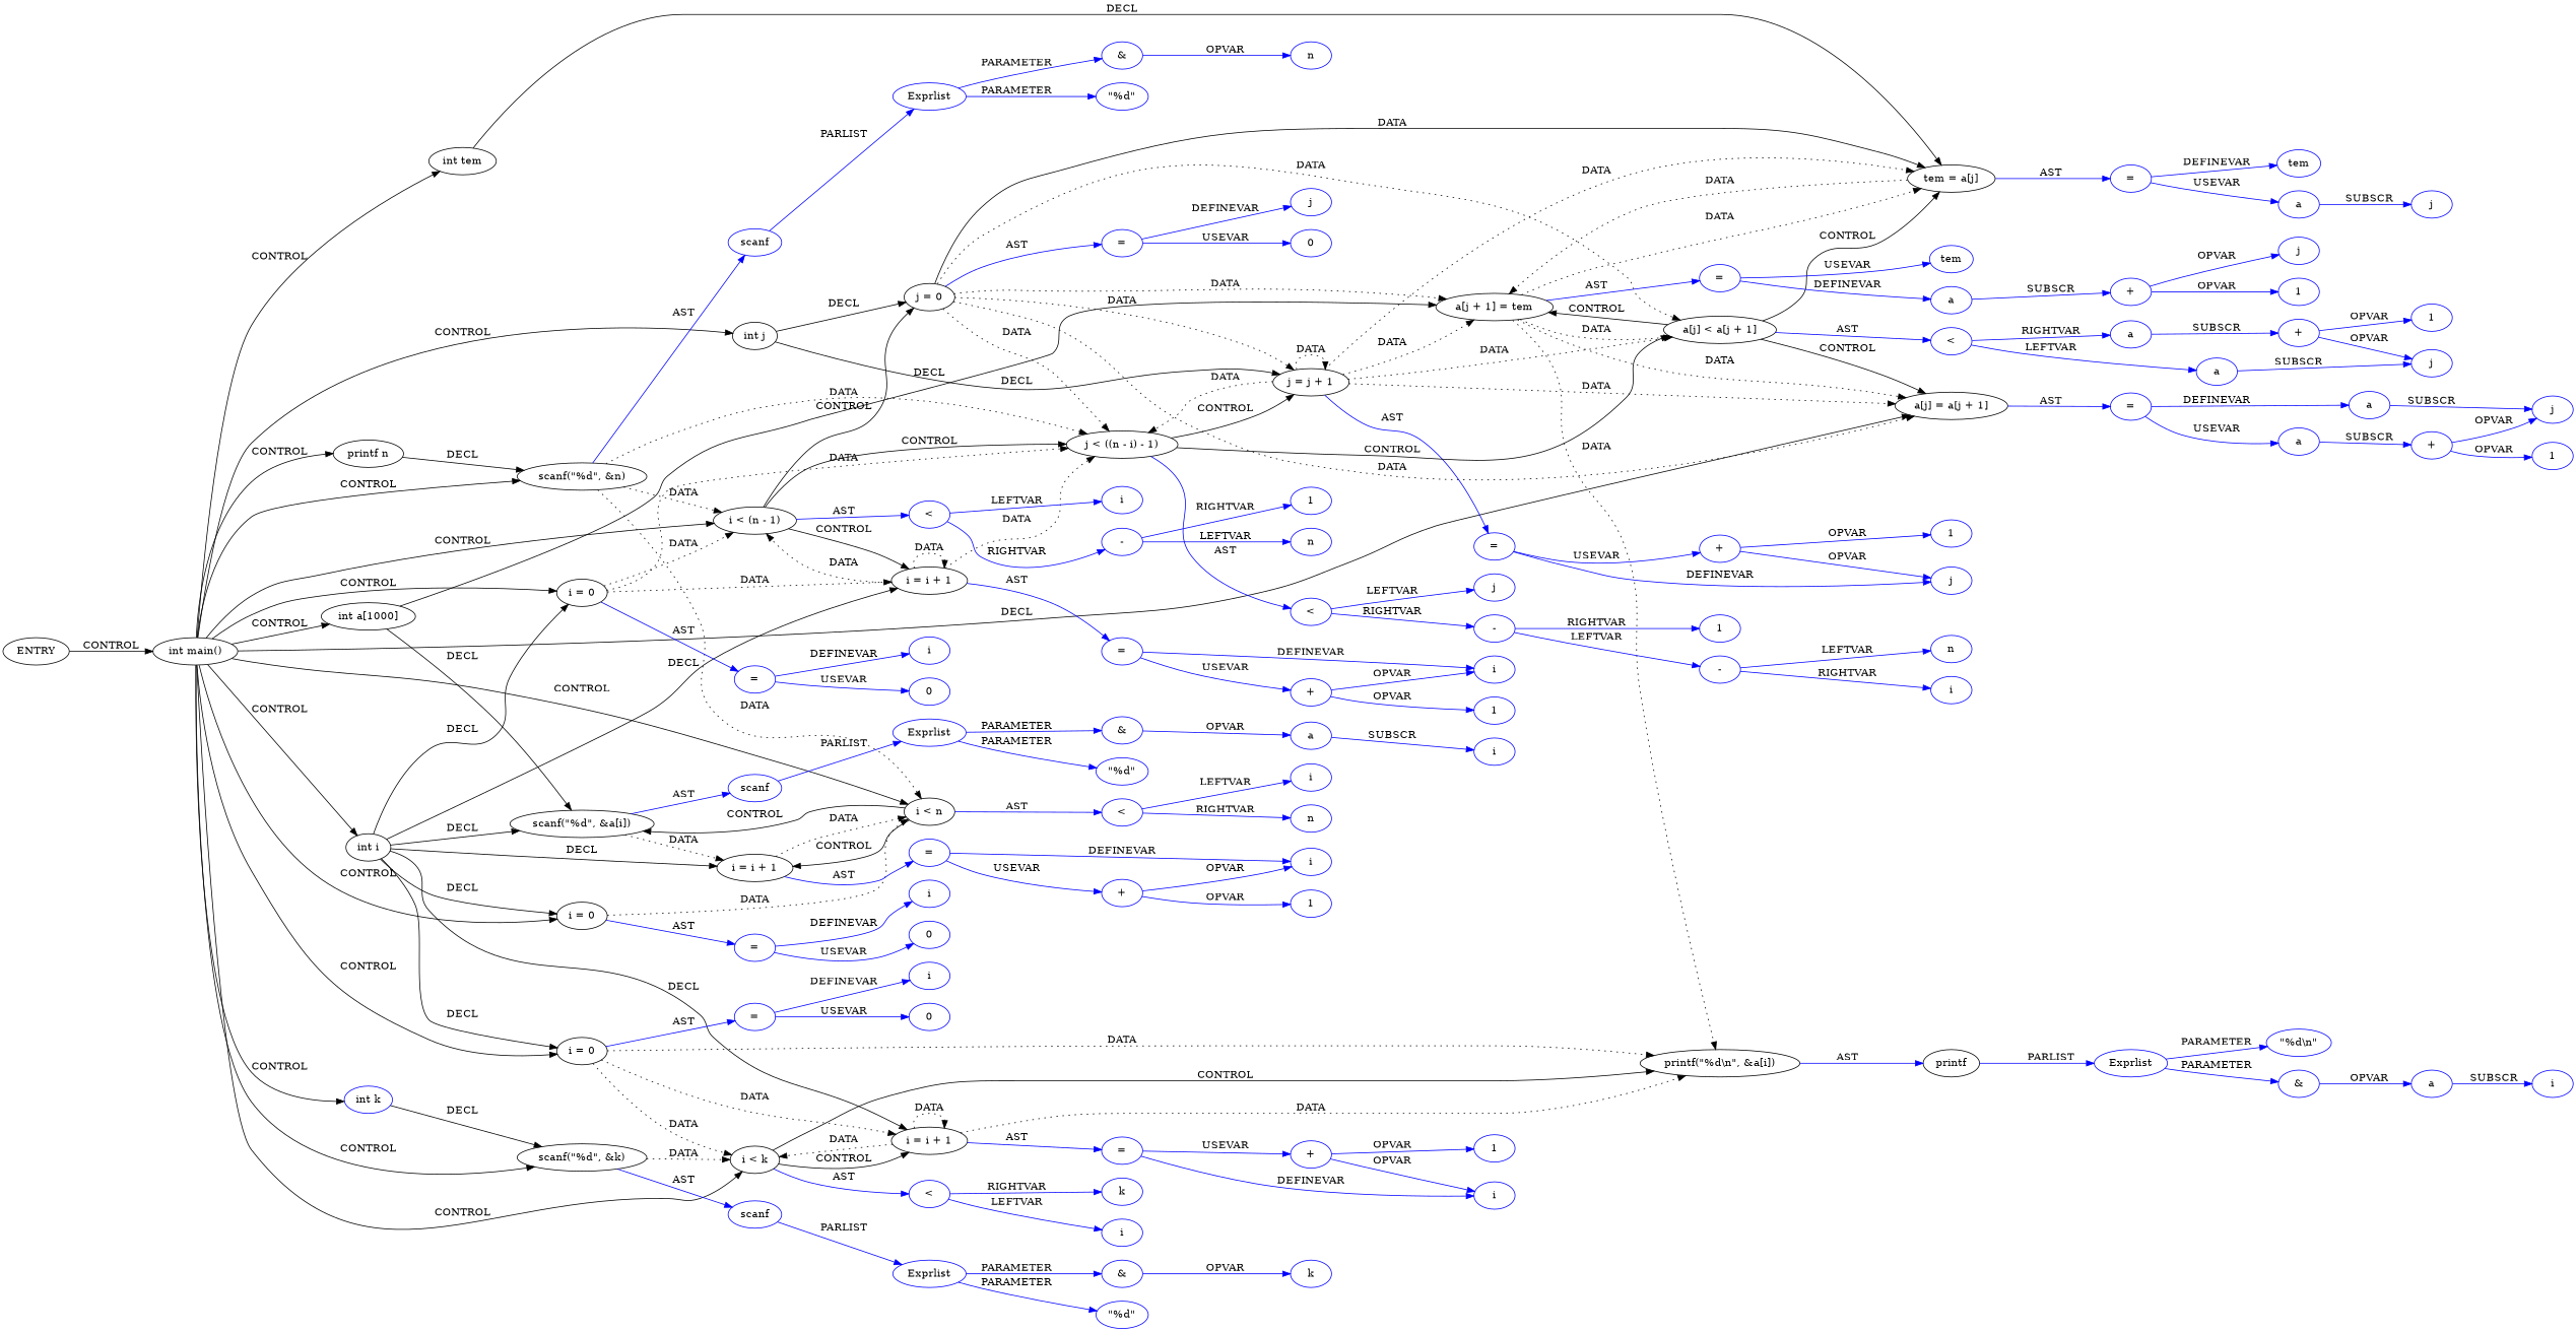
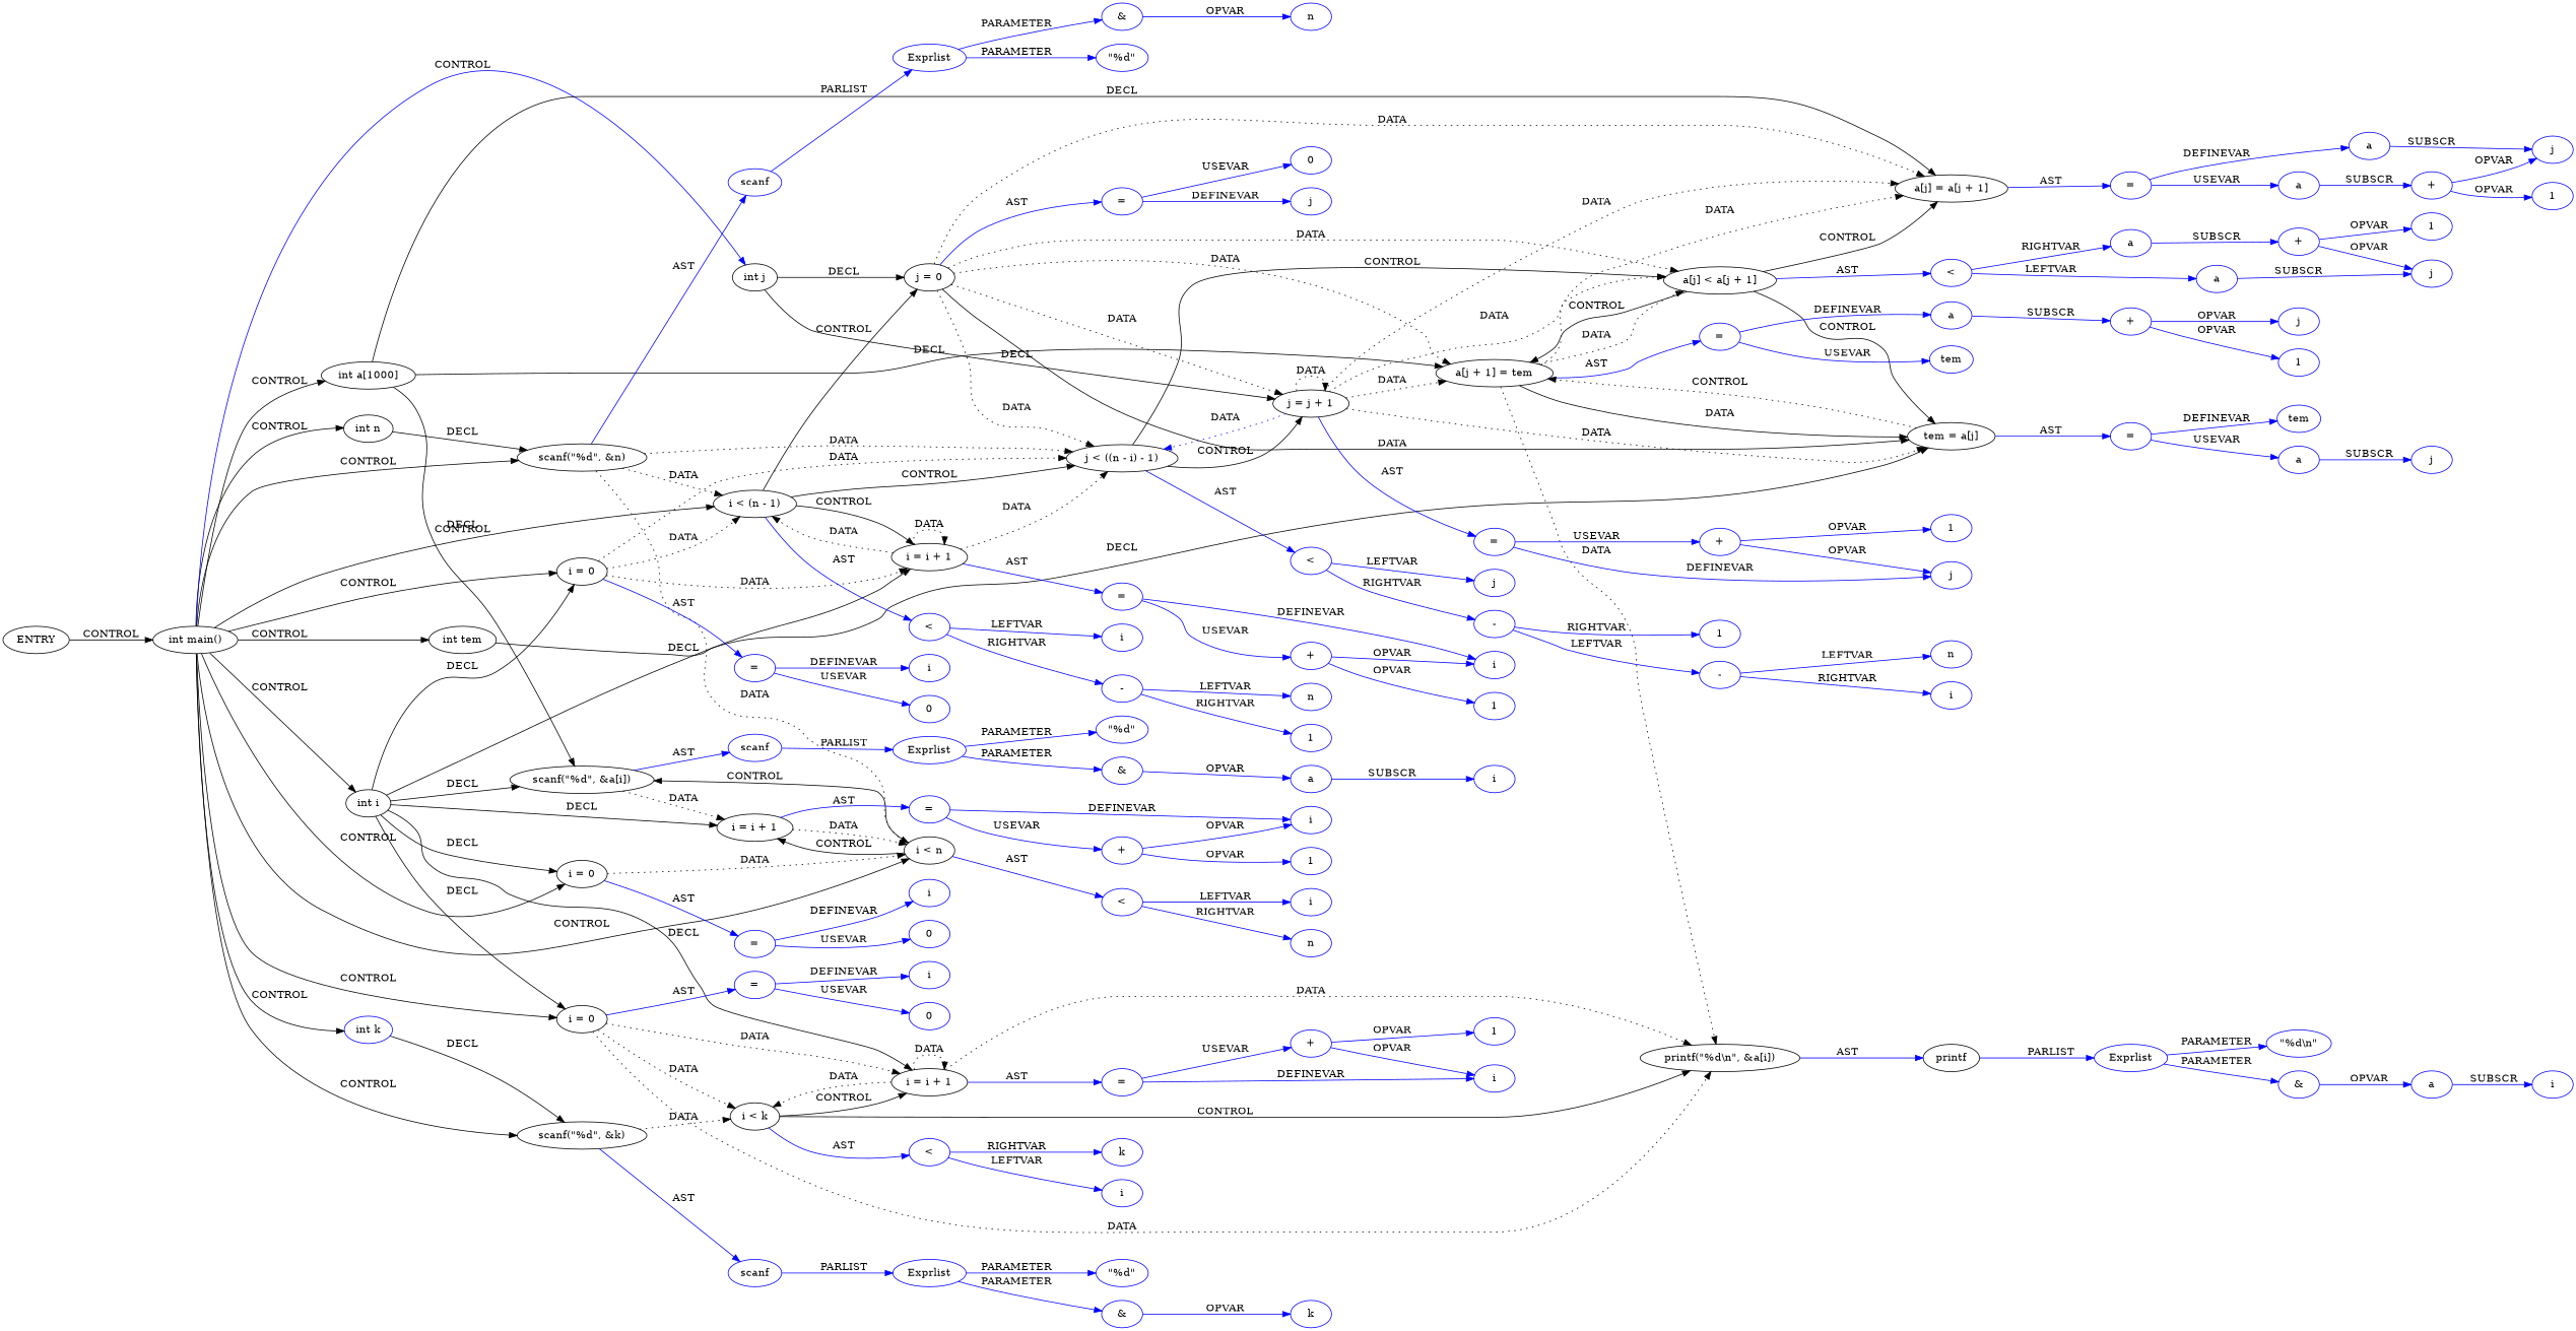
  digraph {
    rankdir=LR
    node [coord=13 type=VAR color=blue]
    edge [color=blue]
    n1 [coord=-1 label=ENTRY type=ENTRY color=""]
    n2 [coord=2 label="int main()" type=CONTROL color=""]
    n3 [coord=4 label="int a[1000]" type=DECL varname=a vartype="int[]" color=""]
-   n4 [coord=4 label="printf n" type=DECL varname=n vartype=int color=""]
+   n4 [coord=4 label="int n" type=DECL varname=n vartype=int color=""]
    n5 [coord=4 label="int k" type=DECL varname=k vartype=int]
    n6 [coord=4 label="int i" type=DECL varname=i vartype=int color=""]
    n7 [coord=4 label="int j" type=DECL varname=j vartype=int color=""]
    n8 [coord=4 label="int tem" type=DECL varname=tem vartype=int color=""]
    n9 [coord=5 label="scanf(\"%d\", &n)" type=CALL color=""]
    n10 [coord=6 label="i = 0" type=ASSIGN color=""]
    n11 [coord=6 label="i < n" type=CONTROL color=""]
    n12 [coord=10 label="scanf(\"%d\", &k)" type=CALL color=""]
    n13 [coord=11 label="i = 0" type=ASSIGN color=""]
    n14 [coord=11 label="i < (n - 1)" type=CONTROL color=""]
    n15 [coord=24 label="i = 0" type=ASSIGN color=""]
    n16 [coord=24 label="i < k" type=CONTROL color=""]
    n17 [coord=8 label="scanf(\"%d\", &a[i])" type=CALL color=""]
    n18 [coord=18 label="a[j] = a[j + 1]" type=ASSIGN color=""]
    n19 [coord=19 label="a[j + 1] = tem" type=ASSIGN color=""]
    n20 [coord=6 label="i = i + 1" type=ASSIGN color=""]
    n21 [coord=11 label="i = i + 1" type=ASSIGN color=""]
    n22 [coord=24 label="i = i + 1" type=ASSIGN color=""]
    n23 [label="j = 0" type=ASSIGN color=""]
    n24 [label="j = j + 1" type=ASSIGN color=""]
    n25 [coord=17 label="tem = a[j]" type=ASSIGN color=""]
    n26 [coord=5 label=scanf type=FUNCNAME]
    n27 [label="j < ((n - i) - 1)" type=CONTROL color=""]
    n28 [coord=6 label="=" type=ASSIGNOP]
    n29 [coord=6 label="<" type=OP]
    n30 [coord=10 label=scanf type=FUNCNAME]
    n31 [coord=11 label="=" type=ASSIGNOP]
    n32 [coord=11 label="<" type=OP]
    n33 [coord=26 label="printf(\"%d\\n\", &a[i])" type=CALL color=""]
    n34 [coord=24 label="=" type=ASSIGNOP]
    n35 [coord=24 label="<" type=OP]
    n36 [coord=8 label=scanf type=FUNCNAME]
    n37 [coord=18 label="=" type=ASSIGNOP]
    n38 [coord=15 label="a[j] < a[j + 1]" type=CONTROL color=""]
    n39 [coord=19 label="=" type=ASSIGNOP]
    n40 [coord=6 label="=" type=ASSIGNOP]
    n41 [coord=11 label="=" type=ASSIGNOP]
    n42 [coord=24 label="=" type=ASSIGNOP]
    n43 [label="=" type=ASSIGNOP]
    n44 [label="=" type=ASSIGNOP]
    n45 [coord=17 label="=" type=ASSIGNOP]
    n46 [coord=5 label=Exprlist type=EXPRS]
    n47 [label="<" type=OP]
    n48 [coord=5 label="\"%d\"" type=CONST]
    n49 [coord=5 label="&" type=OP]
    n50 [coord=5 label=n]
    n51 [coord=6 label=i]
    n52 [coord=6 label=0 type=CONST]
    n53 [coord=6 label=i]
    n54 [coord=6 label=n]
    n55 [coord=8 label=Exprlist type=EXPRS]
    n56 [coord=8 label="\"%d\"" type=CONST]
    n57 [coord=8 label="&" type=OP]
    n58 [coord=8 label=a type=ARRVAR]
    n59 [coord=8 label=i]
    n60 [coord=6 label=i]
    n61 [coord=6 label="+" type=OP]
    n62 [coord=6 label=1 type=CONST]
    n63 [coord=10 label=Exprlist type=EXPRS]
    n64 [coord=10 label="\"%d\"" type=CONST]
    n65 [coord=10 label="&" type=OP]
    n66 [coord=10 label=k]
    n67 [coord=11 label=i]
    n68 [coord=11 label=0 type=CONST]
    n69 [coord=11 label=i]
    n70 [coord=11 label="-" type=OP]
    n71 [label=j]
    n72 [label=0 type=CONST]
    n73 [coord=15 label="<" type=OP]
    n74 [label=j]
    n75 [label="-" type=OP]
    n76 [coord=15 label=a type=ARRVAR]
    n77 [coord=15 label=a type=ARRVAR]
    n78 [coord=17 label=tem]
    n79 [coord=17 label=a type=ARRVAR]
    n80 [coord=17 label=j]
    n81 [coord=18 label=a type=ARRVAR]
    n82 [coord=18 label=a type=ARRVAR]
    n83 [coord=18 label=j]
    n84 [coord=18 label="+" type=OP]
    n85 [coord=18 label=1 type=CONST]
    n86 [coord=19 label=a type=ARRVAR]
    n87 [coord=19 label=tem]
    n88 [color=black coord=26 label=printf type=FUNCNAME]
    n89 [coord=19 label="+" type=OP]
    n90 [coord=19 label=j]
    n91 [coord=19 label=1 type=CONST]
    n92 [coord=15 label=j]
    n93 [coord=15 label="+" type=OP]
    n94 [coord=15 label=1 type=CONST]
    n95 [label=j]
    n96 [label="+" type=OP]
    n97 [label=1 type=CONST]
    n98 [label="-" type=OP]
    n99 [label=1 type=CONST]
    n100 [label=n]
    n101 [label=i]
    n102 [coord=11 label=i]
    n103 [coord=11 label="+" type=OP]
    n104 [coord=11 label=1 type=CONST]
    n105 [coord=11 label=n]
    n106 [coord=11 label=1 type=CONST]
    n107 [coord=24 label=i]
    n108 [coord=24 label=0 type=CONST]
    n109 [coord=24 label=i]
    n110 [coord=24 label=k]
    n111 [coord=26 label=Exprlist type=EXPRS]
    n112 [coord=26 label="\"%d\\n\"" type=CONST]
    n113 [coord=26 label="&" type=OP]
    n114 [coord=26 label=a type=ARRVAR]
    n115 [coord=26 label=i]
    n116 [coord=24 label=i]
    n117 [coord=24 label="+" type=OP]
    n118 [coord=24 label=1 type=CONST]
    n1 -> n2 [label=CONTROL color=""]
    n2 -> n3 [label=CONTROL color=""]
    n2 -> n4 [label=CONTROL color=""]
    n2 -> n5 [label=CONTROL color=""]
    n2 -> n6 [label=CONTROL color=""]
-   n2 -> n7 [label=CONTROL color=""]
+   n2 -> n7 [label=CONTROL]
    n2 -> n8 [label=CONTROL color=""]
    n2 -> n9 [label=CONTROL color=""]
    n2 -> n10 [label=CONTROL color=""]
    n2 -> n11 [label=CONTROL color=""]
    n2 -> n12 [label=CONTROL color=""]
    n2 -> n13 [label=CONTROL color=""]
    n2 -> n14 [label=CONTROL color=""]
    n2 -> n15 [label=CONTROL color=""]
-   n2 -> n16 [label=CONTROL color=""]
    n3 -> n17 [label=DECL color=""]
-   n2 -> n18 [label=DECL color=""]
+   n3 -> n18 [label=DECL color=""]
    n3 -> n19 [label=DECL color=""]
    n4 -> n9 [label=DECL color=""]
    n5 -> n12 [label=DECL color=""]
    n6 -> n10 [label=DECL color=""]
    n6 -> n13 [label=DECL color=""]
    n6 -> n15 [label=DECL color=""]
    n6 -> n17 [label=DECL color=""]
    n6 -> n20 [label=DECL color=""]
    n6 -> n21 [label=DECL color=""]
    n6 -> n22 [label=DECL color=""]
    n7 -> n23 [label=DECL color=""]
    n7 -> n24 [label=DECL color=""]
    n8 -> n25 [label=DECL color=""]
    n9 -> n11 [label=DATA style=dotted color=""]
    n9 -> n14 [label=DATA style=dotted color=""]
    n9 -> n26 [label=AST]
    n9 -> n27 [label=DATA style=dotted color=""]
    n10 -> n11 [label=DATA style=dotted color=""]
    n10 -> n28 [label=AST]
    n11 -> n17 [label=CONTROL color=""]
    n11 -> n20 [label=CONTROL color=""]
    n11 -> n29 [label=AST]
    n12 -> n16 [label=DATA style=dotted color=""]
    n12 -> n30 [label=AST]
    n13 -> n14 [label=DATA style=dotted color=""]
    n13 -> n21 [label=DATA style=dotted color=""]
    n13 -> n27 [label=DATA style=dotted color=""]
    n13 -> n31 [label=AST]
    n14 -> n21 [label=CONTROL color=""]
    n14 -> n23 [label=CONTROL color=""]
    n14 -> n27 [label=CONTROL color=""]
    n14 -> n32 [label=AST]
    n15 -> n16 [label=DATA style=dotted color=""]
    n15 -> n22 [label=DATA style=dotted color=""]
    n15 -> n33 [label=DATA style=dotted color=""]
    n15 -> n34 [label=AST]
    n16 -> n22 [label=CONTROL color=""]
    n16 -> n33 [label=CONTROL color=""]
    n16 -> n35 [label=AST]
    n17 -> n20 [label=DATA style=dotted color=""]
    n17 -> n36 [label=AST]
    n18 -> n37 [label=AST]
    n19 -> n18 [label=DATA style=dotted color=""]
-   n19 -> n25 [label=DATA style=dotted color=""]
+   n19 -> n25 [label=DATA style=solid color=""]
    n19 -> n33 [label=DATA style=dotted color=""]
    n19 -> n38 [label=DATA style=dotted color=""]
    n19 -> n39 [label=AST]
    n20 -> n11 [label=DATA style=dotted color=""]
    n20 -> n40 [label=AST]
    n21 -> n14 [label=DATA style=dotted color=""]
    n21 -> n21 [label=DATA style=dotted color=""]
    n21 -> n27 [label=DATA style=dotted color=""]
    n21 -> n41 [label=AST]
    n22 -> n16 [label=DATA style=dotted color=""]
    n22 -> n22 [label=DATA style=dotted color=""]
    n22 -> n33 [label=DATA style=dotted color=""]
    n22 -> n42 [label=AST]
    n23 -> n18 [label=DATA style=dotted color=""]
    n23 -> n19 [label=DATA style=dotted color=""]
    n23 -> n24 [label=DATA style=dotted color=""]
    n23 -> n25 [label=DATA style=solid color=""]
    n23 -> n27 [label=DATA style=dotted color=""]
    n23 -> n38 [label=DATA style=dotted color=""]
    n23 -> n43 [label=AST]
    n24 -> n18 [label=DATA style=dotted color=""]
    n24 -> n19 [label=DATA style=dotted color=""]
    n24 -> n24 [label=DATA style=dotted color=""]
    n24 -> n25 [label=DATA style=dotted color=""]
-   n24 -> n27 [label=DATA style=dotted color=""]
+   n24 -> n27 [label=DATA style=dotted]
    n24 -> n38 [label=DATA style=dotted color=""]
    n24 -> n44 [label=AST]
-   n25 -> n19 [label=DATA style=dotted color=""]
+   n25 -> n19 [label=CONTROL style=dotted color=""]
    n25 -> n45 [label=AST]
    n26 -> n46 [label=PARLIST]
    n27 -> n24 [label=CONTROL color=""]
    n27 -> n38 [label=CONTROL color=""]
    n27 -> n47 [label=AST]
    n28 -> n51 [label=DEFINEVAR]
    n28 -> n52 [label=USEVAR]
    n29 -> n53 [label=LEFTVAR]
    n29 -> n54 [label=RIGHTVAR]
    n30 -> n63 [label=PARLIST]
    n31 -> n67 [label=DEFINEVAR]
    n31 -> n68 [label=USEVAR]
    n32 -> n69 [label=LEFTVAR]
    n32 -> n70 [label=RIGHTVAR]
    n33 -> n88 [label=AST]
    n34 -> n107 [label=DEFINEVAR]
    n34 -> n108 [label=USEVAR]
    n35 -> n109 [label=LEFTVAR]
    n35 -> n110 [label=RIGHTVAR]
    n36 -> n55 [label=PARLIST]
    n37 -> n81 [label=DEFINEVAR]
    n37 -> n82 [label=USEVAR]
    n38 -> n18 [label=CONTROL color=""]
    n38 -> n19 [label=CONTROL color=""]
    n38 -> n25 [label=CONTROL color=""]
    n38 -> n73 [label=AST]
    n39 -> n86 [label=DEFINEVAR]
    n39 -> n87 [label=USEVAR]
    n40 -> n60 [label=DEFINEVAR]
    n40 -> n61 [label=USEVAR]
    n41 -> n102 [label=DEFINEVAR]
    n41 -> n103 [label=USEVAR]
    n42 -> n116 [label=DEFINEVAR]
    n42 -> n117 [label=USEVAR]
    n43 -> n71 [label=DEFINEVAR]
    n43 -> n72 [label=USEVAR]
    n44 -> n95 [label=DEFINEVAR]
    n44 -> n96 [label=USEVAR]
    n45 -> n78 [label=DEFINEVAR]
    n45 -> n79 [label=USEVAR]
    n46 -> n48 [label=PARAMETER]
    n46 -> n49 [label=PARAMETER]
    n47 -> n74 [label=LEFTVAR]
    n47 -> n75 [label=RIGHTVAR]
    n49 -> n50 [label=OPVAR]
    n55 -> n56 [label=PARAMETER]
    n55 -> n57 [label=PARAMETER]
    n57 -> n58 [label=OPVAR]
    n58 -> n59 [label=SUBSCR]
    n61 -> n60 [label=OPVAR]
    n61 -> n62 [label=OPVAR]
    n63 -> n64 [label=PARAMETER]
    n63 -> n65 [label=PARAMETER]
    n65 -> n66 [label=OPVAR]
    n70 -> n105 [label=LEFTVAR]
    n70 -> n106 [label=RIGHTVAR]
    n73 -> n76 [label=LEFTVAR]
    n73 -> n77 [label=RIGHTVAR]
    n75 -> n98 [label=LEFTVAR]
    n75 -> n99 [label=RIGHTVAR]
    n76 -> n92 [label=SUBSCR]
    n77 -> n93 [label=SUBSCR]
    n79 -> n80 [label=SUBSCR]
    n81 -> n83 [label=SUBSCR]
    n82 -> n84 [label=SUBSCR]
    n84 -> n83 [label=OPVAR]
    n84 -> n85 [label=OPVAR]
    n86 -> n89 [label=SUBSCR]
    n88 -> n111 [label=PARLIST]
    n89 -> n90 [label=OPVAR]
    n89 -> n91 [label=OPVAR]
    n93 -> n92 [label=OPVAR]
    n93 -> n94 [label=OPVAR]
    n96 -> n95 [label=OPVAR]
    n96 -> n97 [label=OPVAR]
    n98 -> n100 [label=LEFTVAR]
    n98 -> n101 [label=RIGHTVAR]
    n103 -> n102 [label=OPVAR]
    n103 -> n104 [label=OPVAR]
    n111 -> n112 [label=PARAMETER]
    n111 -> n113 [label=PARAMETER]
    n113 -> n114 [label=OPVAR]
    n114 -> n115 [label=SUBSCR]
    n117 -> n116 [label=OPVAR]
    n117 -> n118 [label=OPVAR]
  }
